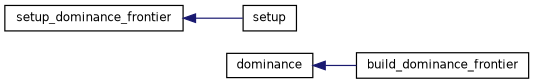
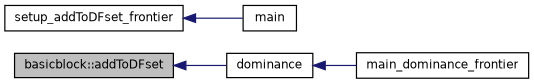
  digraph {
    rankdir=LR
    node [color=black fillcolor=white fontname=Helvetica fontsize=10 shape=record style=filled]
    edge [color=midnightblue dir=back fontname=Helvetica fontsize=10 labelfontname=Helvetica labelfontsize=10 style=solid]
+   n1 [fillcolor=grey75 fontcolor=black height=0.2 label="basicblock::addToDFset" width=0.4]
    n2 [height=0.2 label=dominance width=0.4]
-   n3 [height=0.2 label=build_dominance_frontier width=0.4]
-   n4 [height=0.2 label=setup_dominance_frontier width=0.4]
-   n5 [height=0.2 label=setup width=0.4]
+   n3 [height=0.2 label=main_dominance_frontier width=0.4]
+   n4 [height=0.2 label=setup_addToDFset_frontier width=0.4]
+   n5 [height=0.2 label=main width=0.4]
+   n1 -> n2
    n2 -> n3
    n4 -> n5
  }
